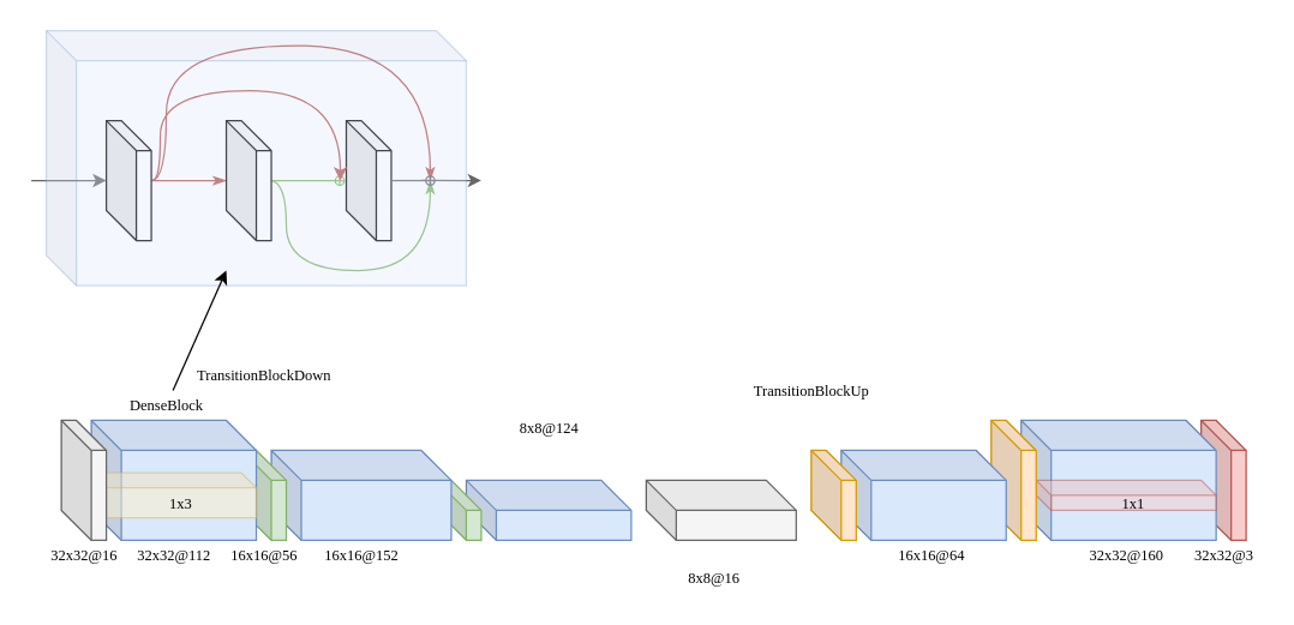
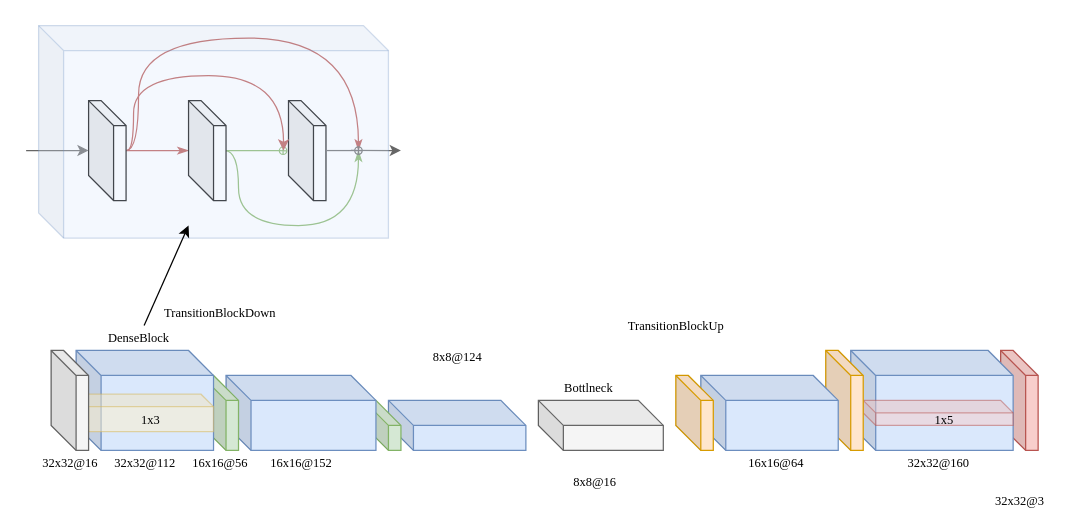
  <mxCell id="0" />
  <mxCell id="1" parent="0" />
  <mxCell id="2" value="" style="endArrow=classic;html=1;fillColor=#f5f5f5;strokeColor=#666666;" parent="1" edge="1"><mxGeometry width="50" height="50" relative="1" as="geometry"><mxPoint x="280" y="119.95" as="sourcePoint" /><mxPoint x="320" y="120" as="targetPoint" /></mxGeometry></mxCell>
  <mxCell id="3" style="edgeStyle=orthogonalEdgeStyle;curved=1;rounded=0;orthogonalLoop=1;jettySize=auto;html=1;endArrow=classicThin;endFill=1;fillColor=#d5e8d4;strokeColor=#82b366;" parent="1" edge="1"><mxGeometry relative="1" as="geometry"><mxPoint x="179" y="120" as="sourcePoint" /><mxPoint x="286" y="120" as="targetPoint" /><Array as="points"><mxPoint x="190" y="120" /><mxPoint x="190" y="180" /><mxPoint x="286" y="180" /></Array></mxGeometry></mxCell>
  <mxCell id="4" value="" style="shape=cube;whiteSpace=wrap;html=1;boundedLbl=1;backgroundOutline=1;darkOpacity=0.05;darkOpacity2=0.1;fillColor=#f8cecc;strokeColor=#b85450;" parent="1" vertex="1"><mxGeometry x="800" y="280" width="30" height="80" as="geometry" /></mxCell>
  <mxCell id="5" value="" style="shape=cube;whiteSpace=wrap;html=1;boundedLbl=1;backgroundOutline=1;darkOpacity=0.05;darkOpacity2=0.1;size=20;fillColor=#dae8fc;strokeColor=#6c8ebf;fontStyle=1" parent="1" vertex="1"><mxGeometry x="680" y="280" width="130" height="80" as="geometry" /></mxCell>
- <mxCell id="6" value="&lt;font face=&quot;Times New Roman&quot; style=&quot;font-size: 10px&quot;&gt;1x1&lt;/font&gt;" style="shape=cube;whiteSpace=wrap;html=1;boundedLbl=1;backgroundOutline=1;darkOpacity=0.05;darkOpacity2=0.1;size=10;fillColor=#f8cecc;strokeColor=#b85450;opacity=50;" parent="1" vertex="1"><mxGeometry x="690" y="320" width="120" height="20" as="geometry" /></mxCell>
+ <mxCell id="6" value="&lt;font face=&quot;Times New Roman&quot; style=&quot;font-size: 10px&quot;&gt;1x5&lt;/font&gt;" style="shape=cube;whiteSpace=wrap;html=1;boundedLbl=1;backgroundOutline=1;darkOpacity=0.05;darkOpacity2=0.1;size=10;fillColor=#f8cecc;strokeColor=#b85450;opacity=50;" parent="1" vertex="1"><mxGeometry x="690" y="320" width="120" height="20" as="geometry" /></mxCell>
  <mxCell id="7" value="" style="shape=cube;whiteSpace=wrap;html=1;boundedLbl=1;backgroundOutline=1;darkOpacity=0.05;darkOpacity2=0.1;size=20;fillColor=#dae8fc;strokeColor=#6c8ebf;" parent="1" vertex="1"><mxGeometry x="310" y="320" width="110" height="40" as="geometry" /></mxCell>
  <mxCell id="8" value="" style="shape=cube;whiteSpace=wrap;html=1;boundedLbl=1;backgroundOutline=1;darkOpacity=0.05;darkOpacity2=0.1;size=20;fillColor=#d5e8d4;strokeColor=#82b366;" parent="1" vertex="1"><mxGeometry x="290" y="320" width="30" height="40" as="geometry" /></mxCell>
  <mxCell id="9" value="" style="shape=cube;whiteSpace=wrap;html=1;boundedLbl=1;backgroundOutline=1;darkOpacity=0.05;darkOpacity2=0.1;size=20;fillColor=#dae8fc;strokeColor=#6c8ebf;snapToPoint=1;" parent="1" vertex="1"><mxGeometry x="180" y="300" width="120" height="60" as="geometry" /></mxCell>
  <mxCell id="10" value="" style="shape=cube;whiteSpace=wrap;html=1;boundedLbl=1;backgroundOutline=1;darkOpacity=0.05;darkOpacity2=0.1;size=20;fillColor=#d5e8d4;strokeColor=#82b366;" parent="1" vertex="1"><mxGeometry x="160" y="300" width="30" height="60" as="geometry" /></mxCell>
  <mxCell id="11" value="" style="shape=cube;whiteSpace=wrap;html=1;boundedLbl=1;backgroundOutline=1;darkOpacity=0.05;darkOpacity2=0.1;size=20;fillColor=#dae8fc;strokeColor=#6c8ebf;" parent="1" vertex="1"><mxGeometry x="60" y="280" width="110" height="80" as="geometry" /></mxCell>
  <mxCell id="12" value="&lt;font face=&quot;Times New Roman&quot; style=&quot;font-size: 10px&quot;&gt;1x3&lt;/font&gt;" style="shape=cube;whiteSpace=wrap;html=1;boundedLbl=1;backgroundOutline=1;darkOpacity=0.05;darkOpacity2=0.1;opacity=50;fillColor=#fff2cc;strokeColor=#d6b656;size=10;" parent="1" vertex="1"><mxGeometry x="60" y="315" width="110" height="30" as="geometry" /></mxCell>
  <mxCell id="13" value="" style="shape=cube;whiteSpace=wrap;html=1;boundedLbl=1;backgroundOutline=1;darkOpacity=0.05;darkOpacity2=0.1;size=20;fillColor=#ffe6cc;strokeColor=#d79b00;" parent="1" vertex="1"><mxGeometry x="660" y="280" width="30" height="80" as="geometry" /></mxCell>
  <mxCell id="14" value="" style="shape=cube;whiteSpace=wrap;html=1;boundedLbl=1;backgroundOutline=1;darkOpacity=0.05;darkOpacity2=0.1;size=20;fillColor=#dae8fc;strokeColor=#6c8ebf;" parent="1" vertex="1"><mxGeometry x="560" y="300" width="110" height="60" as="geometry" /></mxCell>
  <mxCell id="15" value="" style="shape=cube;whiteSpace=wrap;html=1;boundedLbl=1;backgroundOutline=1;darkOpacity=0.05;darkOpacity2=0.1;size=20;fillColor=#ffe6cc;strokeColor=#d79b00;" parent="1" vertex="1"><mxGeometry x="540" y="300" width="30" height="60" as="geometry" /></mxCell>
  <mxCell id="16" value="" style="shape=cube;whiteSpace=wrap;html=1;boundedLbl=1;backgroundOutline=1;darkOpacity=0.05;darkOpacity2=0.1;fillColor=#f5f5f5;strokeColor=#666666;fontColor=#333333;" parent="1" vertex="1"><mxGeometry x="430" y="320" width="100" height="40" as="geometry" /></mxCell>
  <mxCell id="17" value="" style="shape=cube;whiteSpace=wrap;html=1;boundedLbl=1;backgroundOutline=1;darkOpacity=0.05;darkOpacity2=0.1;fillColor=#f5f5f5;strokeColor=#666666;fontColor=#333333;" parent="1" vertex="1"><mxGeometry x="40" y="280" width="30" height="80" as="geometry" /></mxCell>
+ <mxCell id="18" value="Bottlneck" style="text;html=1;align=center;verticalAlign=middle;resizable=0;points=[];autosize=1;fontFamily=Times New Roman;fontSize=10;" parent="1" vertex="1"><mxGeometry x="445" y="300" width="50" height="20" as="geometry" /></mxCell>
  <mxCell id="19" value="DenseBlock" style="text;html=1;align=center;verticalAlign=middle;resizable=0;points=[];autosize=1;fontSize=10;fontFamily=Times New Roman;" parent="1" vertex="1"><mxGeometry x="80" y="260" width="60" height="20" as="geometry" /></mxCell>
  <mxCell id="20" value="32x32@16" style="text;html=1;align=center;verticalAlign=middle;resizable=0;points=[];autosize=1;fontSize=10;fontFamily=Times New Roman;" parent="1" vertex="1"><mxGeometry x="25" y="360" width="60" height="20" as="geometry" /></mxCell>
  <mxCell id="21" value="TransitionBlockDown" style="text;html=1;align=center;verticalAlign=middle;resizable=0;points=[];autosize=1;fontSize=10;fontFamily=Times New Roman;" parent="1" vertex="1"><mxGeometry x="125" y="240" width="100" height="20" as="geometry" /></mxCell>
  <mxCell id="22" value="32x32@112" style="text;html=1;align=center;verticalAlign=middle;resizable=0;points=[];autosize=1;fontSize=10;fontFamily=Times New Roman;" parent="1" vertex="1"><mxGeometry x="85" y="360" width="60" height="20" as="geometry" /></mxCell>
  <mxCell id="23" value="16x16@56" style="text;html=1;align=center;verticalAlign=middle;resizable=0;points=[];autosize=1;fontSize=10;fontFamily=Times New Roman;" parent="1" vertex="1"><mxGeometry x="145" y="360" width="60" height="20" as="geometry" /></mxCell>
  <mxCell id="24" value="16x16@152" style="text;html=1;align=center;verticalAlign=middle;resizable=0;points=[];autosize=1;fontSize=10;fontFamily=Times New Roman;" parent="1" vertex="1"><mxGeometry x="210" y="360" width="60" height="20" as="geometry" /></mxCell>
  <mxCell id="25" value="8x8@124" style="text;html=1;align=center;verticalAlign=middle;resizable=0;points=[];autosize=1;fontSize=10;fontFamily=Times New Roman;" parent="1" vertex="1"><mxGeometry x="340" y="275" width="50" height="20" as="geometry" /></mxCell>
  <mxCell id="26" value="8x8@16" style="text;html=1;align=center;verticalAlign=middle;resizable=0;points=[];autosize=1;fontSize=10;fontFamily=Times New Roman;" parent="1" vertex="1"><mxGeometry x="450" y="375" width="50" height="20" as="geometry" /></mxCell>
  <mxCell id="27" value="16x16@64" style="text;html=1;align=center;verticalAlign=middle;resizable=0;points=[];autosize=1;fontSize=10;fontFamily=Times New Roman;" parent="1" vertex="1"><mxGeometry x="590" y="360" width="60" height="20" as="geometry" /></mxCell>
  <mxCell id="28" value="32x32@160" style="text;html=1;align=center;verticalAlign=middle;resizable=0;points=[];autosize=1;fontSize=10;fontFamily=Times New Roman;" parent="1" vertex="1"><mxGeometry x="720" y="360" width="60" height="20" as="geometry" /></mxCell>
- <mxCell id="29" value="32x32@3" style="text;html=1;align=center;verticalAlign=middle;resizable=0;points=[];autosize=1;fontSize=10;fontFamily=Times New Roman;" parent="1" vertex="1"><mxGeometry x="790" y="360" width="50" height="20" as="geometry" /></mxCell>
+ <mxCell id="29" value="32x32@3" style="text;html=1;align=center;verticalAlign=middle;resizable=0;points=[];autosize=1;fontSize=10;fontFamily=Times New Roman;" parent="1" vertex="1"><mxGeometry x="790" y="390" width="50" height="20" as="geometry" /></mxCell>
  <mxCell id="30" value="TransitionBlockUp" style="text;html=1;align=center;verticalAlign=middle;resizable=0;points=[];autosize=1;fontSize=10;fontFamily=Times New Roman;" parent="1" vertex="1"><mxGeometry x="495" y="250" width="90" height="20" as="geometry" /></mxCell>
  <mxCell id="31" style="edgeStyle=none;rounded=0;orthogonalLoop=1;jettySize=auto;html=1;endArrow=classicThin;endFill=1;entryX=0;entryY=0.5;entryDx=0;entryDy=0;entryPerimeter=0;fillColor=#f8cecc;strokeColor=#b85450;" parent="1" source="33" target="35" edge="1"><mxGeometry relative="1" as="geometry"><mxPoint x="150" y="200" as="targetPoint" /></mxGeometry></mxCell>
  <mxCell id="32" style="edgeStyle=orthogonalEdgeStyle;curved=1;rounded=0;orthogonalLoop=1;jettySize=auto;html=1;endArrow=classicThin;endFill=1;fillColor=#f8cecc;strokeColor=#b85450;" parent="1" edge="1"><mxGeometry relative="1" as="geometry"><mxPoint x="286" y="120" as="targetPoint" /><mxPoint x="100" y="120" as="sourcePoint" /><Array as="points"><mxPoint x="110" y="120" /><mxPoint x="110" y="30" /><mxPoint x="286" y="30" /></Array></mxGeometry></mxCell>
  <mxCell id="33" value="" style="shape=cube;whiteSpace=wrap;html=1;boundedLbl=1;backgroundOutline=1;darkOpacity=0.05;darkOpacity2=0.1;" parent="1" vertex="1"><mxGeometry x="70" y="80" width="30" height="80" as="geometry" /></mxCell>
  <mxCell id="34" style="edgeStyle=none;rounded=0;orthogonalLoop=1;jettySize=auto;html=1;endArrow=circlePlus;endFill=0;entryX=-0.011;entryY=0.502;entryDx=0;entryDy=0;entryPerimeter=0;fillColor=#d5e8d4;strokeColor=#82b366;endSize=2;" parent="1" source="35" target="36" edge="1"><mxGeometry relative="1" as="geometry"><mxPoint x="210" y="200" as="targetPoint" /></mxGeometry></mxCell>
  <mxCell id="35" value="" style="shape=cube;whiteSpace=wrap;html=1;boundedLbl=1;backgroundOutline=1;darkOpacity=0.05;darkOpacity2=0.1;" parent="1" vertex="1"><mxGeometry x="150" y="80" width="30" height="80" as="geometry" /></mxCell>
  <mxCell id="36" value="" style="shape=cube;whiteSpace=wrap;html=1;boundedLbl=1;backgroundOutline=1;darkOpacity=0.05;darkOpacity2=0.1;" parent="1" vertex="1"><mxGeometry x="230" y="80" width="30" height="80" as="geometry" /></mxCell>
  <mxCell id="37" value="" style="endArrow=classic;html=1;fillColor=#f5f5f5;strokeColor=#666666;" parent="1" target="33" edge="1"><mxGeometry width="50" height="50" relative="1" as="geometry"><mxPoint x="20" y="120" as="sourcePoint" /><mxPoint x="170" y="80" as="targetPoint" /></mxGeometry></mxCell>
  <mxCell id="38" value="" style="endArrow=classic;html=1;exitX=1.03;exitY=0.497;exitDx=0;exitDy=0;exitPerimeter=0;edgeStyle=orthogonalEdgeStyle;curved=1;fillColor=#f8cecc;strokeColor=#b85450;" parent="1" source="33" edge="1"><mxGeometry width="50" height="50" relative="1" as="geometry"><mxPoint x="96" y="120.16" as="sourcePoint" /><mxPoint x="226.06" y="120" as="targetPoint" /><Array as="points"><mxPoint x="106" y="120" /><mxPoint x="106" y="60" /><mxPoint x="226" y="60" /></Array></mxGeometry></mxCell>
  <mxCell id="39" style="edgeStyle=orthogonalEdgeStyle;curved=1;rounded=0;orthogonalLoop=1;jettySize=auto;html=1;endArrow=circlePlus;endFill=0;endSize=2;fillColor=#f5f5f5;strokeColor=#666666;" parent="1" source="36" edge="1"><mxGeometry relative="1" as="geometry"><mxPoint x="290" y="120" as="targetPoint" /></mxGeometry></mxCell>
  <mxCell id="40" value="" style="shape=cube;whiteSpace=wrap;html=1;boundedLbl=1;backgroundOutline=1;darkOpacity=0.05;darkOpacity2=0.1;fillColor=#dae8fc;strokeColor=#6c8ebf;opacity=30;" parent="1" vertex="1"><mxGeometry x="30" y="20" width="280" height="170" as="geometry" /></mxCell>
  <mxCell id="41" value="" style="endArrow=classic;html=1;" edge="1" parent="1" source="19"><mxGeometry width="50" height="50" relative="1" as="geometry"><mxPoint x="100" y="230" as="sourcePoint" /><mxPoint x="150" y="180" as="targetPoint" /></mxGeometry></mxCell>
